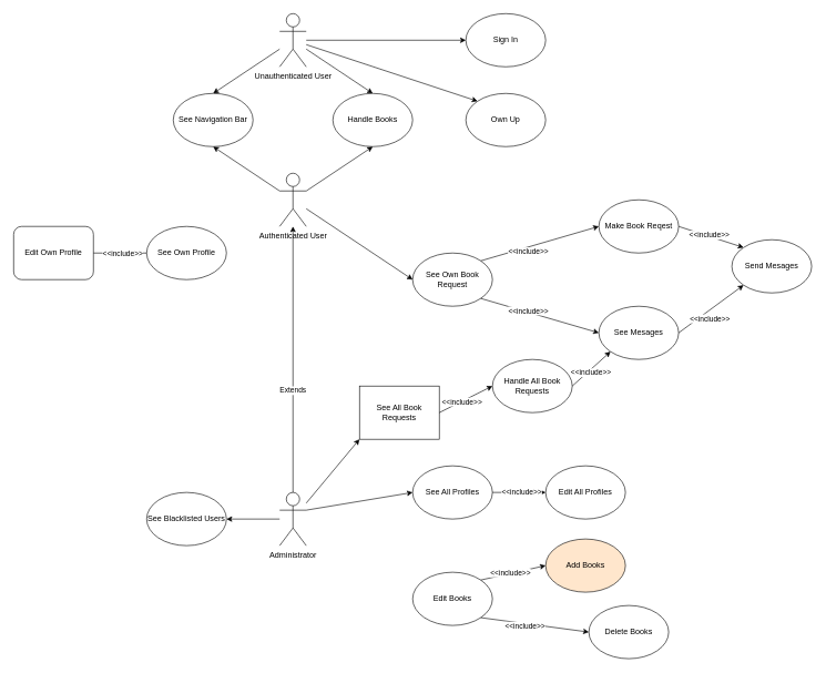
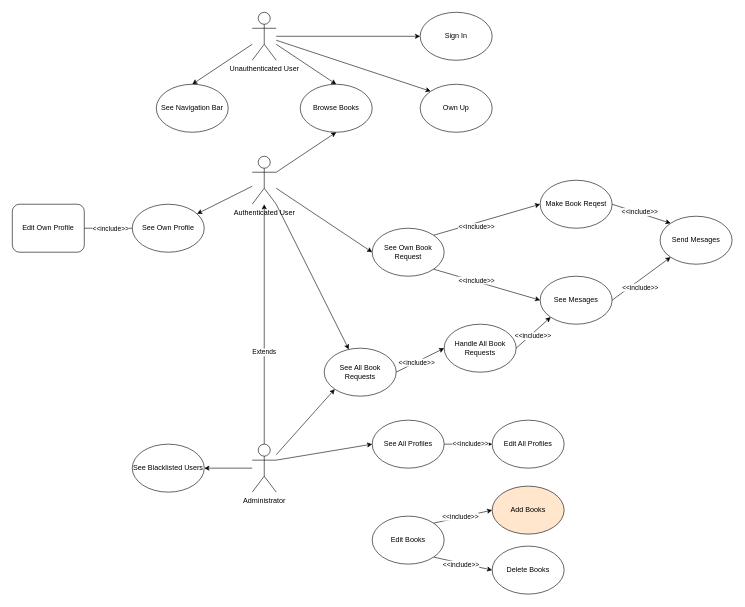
  <mxCell id="0" />
  <mxCell id="1" parent="0" />
  <mxCell id="2" value="" style="rounded=0;orthogonalLoop=1;jettySize=auto;html=1;" parent="1" source="5" target="6" edge="1"><mxGeometry relative="1" as="geometry" /></mxCell>
  <mxCell id="3" style="rounded=0;orthogonalLoop=1;jettySize=auto;html=1;entryX=0.5;entryY=0;entryDx=0;entryDy=0;" parent="1" source="5" target="9" edge="1"><mxGeometry relative="1" as="geometry" /></mxCell>
  <mxCell id="4" style="edgeStyle=none;rounded=0;orthogonalLoop=1;jettySize=auto;html=1;entryX=0.5;entryY=0;entryDx=0;entryDy=0;" parent="1" source="5" target="28" edge="1"><mxGeometry relative="1" as="geometry" /></mxCell>
  <mxCell id="5" value="Unauthenticated User" style="shape=umlActor;verticalLabelPosition=bottom;verticalAlign=top;html=1;outlineConnect=0;" parent="1" vertex="1"><mxGeometry x="420" y="20" width="40" height="80" as="geometry" /></mxCell>
  <mxCell id="6" value="Sign In" style="ellipse;whiteSpace=wrap;html=1;verticalAlign=middle;" parent="1" vertex="1"><mxGeometry x="700" y="20" width="120" height="80" as="geometry" /></mxCell>
  <mxCell id="7" value="Authenticated User" style="shape=umlActor;verticalLabelPosition=bottom;verticalAlign=top;html=1;outlineConnect=0;" parent="1" vertex="1"><mxGeometry x="420" y="260" width="40" height="80" as="geometry" /></mxCell>
  <mxCell id="8" value="Make Book Reqest" style="ellipse;whiteSpace=wrap;html=1;verticalAlign=middle;" parent="1" vertex="1"><mxGeometry x="900" y="300" width="120" height="80" as="geometry" /></mxCell>
- <mxCell id="9" value="Handle Books" style="ellipse;whiteSpace=wrap;html=1;verticalAlign=middle;" parent="1" vertex="1"><mxGeometry x="500" y="140" width="120" height="80" as="geometry" /></mxCell>
+ <mxCell id="9" value="Browse Books" style="ellipse;whiteSpace=wrap;html=1;verticalAlign=middle;" parent="1" vertex="1"><mxGeometry x="500" y="140" width="120" height="80" as="geometry" /></mxCell>
  <mxCell id="10" value="" style="endArrow=classic;html=1;entryX=0.5;entryY=1;entryDx=0;entryDy=0;" parent="1" source="7" target="9" edge="1"><mxGeometry width="50" height="50" relative="1" as="geometry"><mxPoint x="470" y="326.006" as="sourcePoint" /><mxPoint x="607.574" y="401.716" as="targetPoint" /></mxGeometry></mxCell>
  <mxCell id="11" style="edgeStyle=orthogonalEdgeStyle;rounded=0;orthogonalLoop=1;jettySize=auto;html=1;" parent="1" source="14" target="7" edge="1"><mxGeometry relative="1" as="geometry" /></mxCell>
  <mxCell id="12" value="Extends" style="edgeLabel;html=1;align=center;verticalAlign=middle;resizable=0;points=[];" parent="11" vertex="1" connectable="0"><mxGeometry x="-0.229" y="1" relative="1" as="geometry"><mxPoint as="offset" /></mxGeometry></mxCell>
  <mxCell id="13" style="edgeStyle=none;rounded=0;orthogonalLoop=1;jettySize=auto;html=1;exitX=1;exitY=0.333;exitDx=0;exitDy=0;exitPerimeter=0;entryX=0;entryY=0.5;entryDx=0;entryDy=0;" parent="1" source="14" target="37" edge="1"><mxGeometry relative="1" as="geometry" /></mxCell>
  <mxCell id="14" value="&lt;div&gt;Administrator&lt;/div&gt;&lt;div&gt;&lt;br&gt;&lt;/div&gt;" style="shape=umlActor;verticalLabelPosition=bottom;verticalAlign=top;html=1;outlineConnect=0;" parent="1" vertex="1"><mxGeometry x="420" y="740" width="40" height="80" as="geometry" /></mxCell>
  <mxCell id="15" value="Edit Books" style="ellipse;whiteSpace=wrap;html=1;verticalAlign=middle;" parent="1" vertex="1"><mxGeometry x="620" y="860" width="120" height="80" as="geometry" /></mxCell>
  <mxCell id="16" value="Add Books" style="ellipse;whiteSpace=wrap;html=1;verticalAlign=middle;fillColor=#ffe6cc;" parent="1" vertex="1"><mxGeometry x="820" y="810" width="120" height="80" as="geometry" /></mxCell>
- <mxCell id="17" value="Delete Books" style="ellipse;whiteSpace=wrap;html=1;verticalAlign=middle;" parent="1" vertex="1"><mxGeometry x="885" y="910" width="120" height="80" as="geometry" /></mxCell>
+ <mxCell id="17" value="Delete Books" style="ellipse;whiteSpace=wrap;html=1;verticalAlign=middle;" parent="1" vertex="1"><mxGeometry x="820" y="910" width="120" height="80" as="geometry" /></mxCell>
  <mxCell id="18" value="" style="endArrow=classic;html=1;exitX=1;exitY=1;exitDx=0;exitDy=0;entryX=0;entryY=0.5;entryDx=0;entryDy=0;" parent="1" source="15" target="17" edge="1"><mxGeometry width="50" height="50" relative="1" as="geometry"><mxPoint x="552.57" y="521.382" as="sourcePoint" /><mxPoint x="880.57" y="936.51" as="targetPoint" /></mxGeometry></mxCell>
  <mxCell id="19" value="&amp;lt;&amp;lt;include&amp;gt;&amp;gt;" style="edgeLabel;html=1;align=center;verticalAlign=middle;resizable=0;points=[];" parent="18" vertex="1" connectable="0"><mxGeometry x="-0.359" y="-1" relative="1" as="geometry"><mxPoint x="13.56" y="3.79" as="offset" /></mxGeometry></mxCell>
  <mxCell id="20" value="" style="endArrow=classic;html=1;entryX=0;entryY=0.5;entryDx=0;entryDy=0;exitX=1;exitY=0;exitDx=0;exitDy=0;" parent="1" source="15" target="16" edge="1"><mxGeometry width="50" height="50" relative="1" as="geometry"><mxPoint x="774.996" y="882.794" as="sourcePoint" /><mxPoint x="862.57" y="844.51" as="targetPoint" /></mxGeometry></mxCell>
  <mxCell id="21" value="&amp;lt;&amp;lt;include&amp;gt;&amp;gt;" style="edgeLabel;html=1;align=center;verticalAlign=middle;resizable=0;points=[];" parent="20" vertex="1" connectable="0"><mxGeometry x="-0.359" y="-1" relative="1" as="geometry"><mxPoint x="13.12" y="-5.74" as="offset" /></mxGeometry></mxCell>
  <mxCell id="22" value="See Own Profile" style="ellipse;whiteSpace=wrap;html=1;verticalAlign=middle;" parent="1" vertex="1"><mxGeometry x="220" y="340" width="120" height="80" as="geometry" /></mxCell>
+ <mxCell id="23" value="" style="endArrow=classic;html=1;" parent="1" source="7" target="22" edge="1"><mxGeometry width="50" height="50" relative="1" as="geometry"><mxPoint x="460" y="320" as="sourcePoint" /><mxPoint x="607.574" y="401.716" as="targetPoint" /></mxGeometry></mxCell>
  <mxCell id="24" value="Own Up" style="ellipse;whiteSpace=wrap;html=1;verticalAlign=middle;" parent="1" vertex="1"><mxGeometry x="700" y="140" width="120" height="80" as="geometry" /></mxCell>
  <mxCell id="25" value="" style="endArrow=classic;html=1;entryX=0;entryY=0;entryDx=0;entryDy=0;" parent="1" source="5" target="24" edge="1"><mxGeometry width="50" height="50" relative="1" as="geometry"><mxPoint x="670" y="490" as="sourcePoint" /><mxPoint x="807.574" y="561.716" as="targetPoint" /></mxGeometry></mxCell>
- <mxCell id="26" value="See All Book Requests" style="whiteSpace=wrap;html=1;verticalAlign=middle;rounded=0;" parent="1" vertex="1"><mxGeometry x="540" y="580" width="120" height="80" as="geometry" /></mxCell>
+ <mxCell id="26" value="See All Book Requests" style="ellipse;whiteSpace=wrap;html=1;verticalAlign=middle;" parent="1" vertex="1"><mxGeometry x="540" y="580" width="120" height="80" as="geometry" /></mxCell>
  <mxCell id="27" value="" style="endArrow=classic;html=1;entryX=0;entryY=1;entryDx=0;entryDy=0;" parent="1" source="14" target="26" edge="1"><mxGeometry width="50" height="50" relative="1" as="geometry"><mxPoint x="470.57" y="814.51" as="sourcePoint" /><mxPoint x="547.578" y="667.003" as="targetPoint" /></mxGeometry></mxCell>
  <mxCell id="28" value="See Navigation Bar" style="ellipse;whiteSpace=wrap;html=1;verticalAlign=middle;" parent="1" vertex="1"><mxGeometry x="260" y="140" width="120" height="80" as="geometry" /></mxCell>
- <mxCell id="29" value="" style="endArrow=classic;html=1;entryX=0.5;entryY=1;entryDx=0;entryDy=0;" parent="1" source="7" target="28" edge="1"><mxGeometry width="50" height="50" relative="1" as="geometry"><mxPoint x="470" y="330" as="sourcePoint" /><mxPoint x="730" y="370" as="targetPoint" /></mxGeometry></mxCell>
+ <mxCell id="29" value="" style="endArrow=classic;html=1;" parent="1" source="7" target="26" edge="1"><mxGeometry width="50" height="50" relative="1" as="geometry"><mxPoint x="470" y="330" as="sourcePoint" /><mxPoint x="730" y="370" as="targetPoint" /></mxGeometry></mxCell>
  <mxCell id="30" value="See Own Book Request" style="ellipse;whiteSpace=wrap;html=1;verticalAlign=middle;" parent="1" vertex="1"><mxGeometry x="620" y="380" width="120" height="80" as="geometry" /></mxCell>
  <mxCell id="31" value="" style="endArrow=classic;html=1;entryX=0;entryY=0.5;entryDx=0;entryDy=0;" parent="1" source="7" target="30" edge="1"><mxGeometry width="50" height="50" relative="1" as="geometry"><mxPoint x="470" y="337.936" as="sourcePoint" /><mxPoint x="601.574" y="521.716" as="targetPoint" /></mxGeometry></mxCell>
  <mxCell id="32" value="See Blacklisted Users" style="ellipse;whiteSpace=wrap;html=1;verticalAlign=middle;" parent="1" vertex="1"><mxGeometry x="220" y="740" width="120" height="80" as="geometry" /></mxCell>
  <mxCell id="33" value="" style="endArrow=classic;html=1;entryX=1;entryY=0.5;entryDx=0;entryDy=0;" parent="1" source="14" target="32" edge="1"><mxGeometry width="50" height="50" relative="1" as="geometry"><mxPoint x="470.57" y="814.51" as="sourcePoint" /><mxPoint x="324.996" y="856.226" as="targetPoint" /></mxGeometry></mxCell>
  <mxCell id="34" value="Edit Own Profile" style="whiteSpace=wrap;html=1;verticalAlign=middle;rounded=1;" parent="1" vertex="1"><mxGeometry x="20" y="340" width="120" height="80" as="geometry" /></mxCell>
  <mxCell id="35" value="" style="endArrow=none;html=1;exitX=0;exitY=0.5;exitDx=0;exitDy=0;entryX=1;entryY=0.5;entryDx=0;entryDy=0;" parent="1" source="22" target="34" edge="1"><mxGeometry width="50" height="50" relative="1" as="geometry"><mxPoint x="49.996" y="430.004" as="sourcePoint" /><mxPoint x="165.144" y="493.436" as="targetPoint" /></mxGeometry></mxCell>
  <mxCell id="36" value="&amp;lt;&amp;lt;include&amp;gt;&amp;gt;" style="edgeLabel;html=1;align=center;verticalAlign=middle;resizable=0;points=[];" parent="35" vertex="1" connectable="0"><mxGeometry x="-0.359" y="-1" relative="1" as="geometry"><mxPoint x="-11" y="1" as="offset" /></mxGeometry></mxCell>
  <mxCell id="37" value="See All Profiles" style="ellipse;whiteSpace=wrap;html=1;verticalAlign=middle;" parent="1" vertex="1"><mxGeometry x="620" y="700" width="120" height="80" as="geometry" /></mxCell>
  <mxCell id="38" value="Edit All Profiles" style="ellipse;whiteSpace=wrap;html=1;verticalAlign=middle;" parent="1" vertex="1"><mxGeometry x="820" y="700" width="120" height="80" as="geometry" /></mxCell>
  <mxCell id="39" value="" style="endArrow=classic;html=1;exitX=1;exitY=0.5;exitDx=0;exitDy=0;entryX=0;entryY=0.5;entryDx=0;entryDy=0;" parent="1" source="37" target="38" edge="1"><mxGeometry width="50" height="50" relative="1" as="geometry"><mxPoint x="132.566" y="614.514" as="sourcePoint" /><mxPoint x="247.714" y="677.946" as="targetPoint" /></mxGeometry></mxCell>
  <mxCell id="40" value="&amp;lt;&amp;lt;include&amp;gt;&amp;gt;" style="edgeLabel;html=1;align=center;verticalAlign=middle;resizable=0;points=[];" parent="39" vertex="1" connectable="0"><mxGeometry x="-0.359" y="-1" relative="1" as="geometry"><mxPoint x="17.74" y="-2.97" as="offset" /></mxGeometry></mxCell>
  <mxCell id="41" value="See Mesages" style="ellipse;whiteSpace=wrap;html=1;verticalAlign=middle;" parent="1" vertex="1"><mxGeometry x="900" y="460" width="120" height="80" as="geometry" /></mxCell>
  <mxCell id="42" value="Send Mesages" style="ellipse;whiteSpace=wrap;html=1;verticalAlign=middle;" parent="1" vertex="1"><mxGeometry x="1100" y="360" width="120" height="80" as="geometry" /></mxCell>
  <mxCell id="43" value="Handle All Book Requests" style="ellipse;whiteSpace=wrap;html=1;verticalAlign=middle;" parent="1" vertex="1"><mxGeometry x="740" y="540" width="120" height="80" as="geometry" /></mxCell>
  <mxCell id="44" value="" style="endArrow=classic;html=1;exitX=1;exitY=0;exitDx=0;exitDy=0;entryX=0;entryY=0.5;entryDx=0;entryDy=0;" parent="1" source="30" target="8" edge="1"><mxGeometry width="50" height="50" relative="1" as="geometry"><mxPoint x="49.996" y="430.004" as="sourcePoint" /><mxPoint x="165.144" y="493.436" as="targetPoint" /></mxGeometry></mxCell>
  <mxCell id="45" value="&amp;lt;&amp;lt;include&amp;gt;&amp;gt;" style="edgeLabel;html=1;align=center;verticalAlign=middle;resizable=0;points=[];" parent="44" vertex="1" connectable="0"><mxGeometry x="-0.359" y="-1" relative="1" as="geometry"><mxPoint x="14.53" y="1" as="offset" /></mxGeometry></mxCell>
  <mxCell id="46" value="" style="endArrow=classic;html=1;exitX=1;exitY=0.5;exitDx=0;exitDy=0;entryX=0;entryY=0.5;entryDx=0;entryDy=0;" parent="1" source="26" target="43" edge="1"><mxGeometry width="50" height="50" relative="1" as="geometry"><mxPoint x="622.57" y="614.51" as="sourcePoint" /><mxPoint x="710" y="560" as="targetPoint" /></mxGeometry></mxCell>
  <mxCell id="47" value="&amp;lt;&amp;lt;include&amp;gt;&amp;gt;" style="edgeLabel;html=1;align=center;verticalAlign=middle;resizable=0;points=[];" parent="46" vertex="1" connectable="0"><mxGeometry x="-0.359" y="-1" relative="1" as="geometry"><mxPoint x="7.61" y="-4.64" as="offset" /></mxGeometry></mxCell>
  <mxCell id="48" value="" style="endArrow=classic;html=1;exitX=1;exitY=1;exitDx=0;exitDy=0;entryX=0;entryY=0.5;entryDx=0;entryDy=0;" parent="1" source="30" target="41" edge="1"><mxGeometry width="50" height="50" relative="1" as="geometry"><mxPoint x="49.996" y="430.004" as="sourcePoint" /><mxPoint x="165.144" y="493.436" as="targetPoint" /></mxGeometry></mxCell>
  <mxCell id="49" value="&amp;lt;&amp;lt;include&amp;gt;&amp;gt;" style="edgeLabel;html=1;align=center;verticalAlign=middle;resizable=0;points=[];" parent="48" vertex="1" connectable="0"><mxGeometry x="-0.359" y="-1" relative="1" as="geometry"><mxPoint x="14.53" y="1" as="offset" /></mxGeometry></mxCell>
  <mxCell id="50" value="" style="endArrow=classic;html=1;exitX=1;exitY=0.5;exitDx=0;exitDy=0;entryX=0;entryY=1;entryDx=0;entryDy=0;" parent="1" source="43" target="41" edge="1"><mxGeometry width="50" height="50" relative="1" as="geometry"><mxPoint x="49.996" y="430.004" as="sourcePoint" /><mxPoint x="165.144" y="493.436" as="targetPoint" /></mxGeometry></mxCell>
  <mxCell id="51" value="&amp;lt;&amp;lt;include&amp;gt;&amp;gt;" style="edgeLabel;html=1;align=center;verticalAlign=middle;resizable=0;points=[];" parent="50" vertex="1" connectable="0"><mxGeometry x="-0.359" y="-1" relative="1" as="geometry"><mxPoint x="8.61" y="-4.49" as="offset" /></mxGeometry></mxCell>
  <mxCell id="52" value="" style="endArrow=classic;html=1;exitX=1;exitY=0.5;exitDx=0;exitDy=0;entryX=0;entryY=0;entryDx=0;entryDy=0;" parent="1" source="8" target="42" edge="1"><mxGeometry width="50" height="50" relative="1" as="geometry"><mxPoint x="49.996" y="430.004" as="sourcePoint" /><mxPoint x="165.144" y="493.436" as="targetPoint" /></mxGeometry></mxCell>
  <mxCell id="53" value="&amp;lt;&amp;lt;include&amp;gt;&amp;gt;" style="edgeLabel;html=1;align=center;verticalAlign=middle;resizable=0;points=[];" parent="52" vertex="1" connectable="0"><mxGeometry x="-0.359" y="-1" relative="1" as="geometry"><mxPoint x="14.53" y="1" as="offset" /></mxGeometry></mxCell>
  <mxCell id="54" value="" style="endArrow=classic;html=1;exitX=1;exitY=0.5;exitDx=0;exitDy=0;entryX=0;entryY=1;entryDx=0;entryDy=0;" parent="1" source="41" target="42" edge="1"><mxGeometry width="50" height="50" relative="1" as="geometry"><mxPoint x="49.996" y="430.004" as="sourcePoint" /><mxPoint x="165.144" y="493.436" as="targetPoint" /></mxGeometry></mxCell>
  <mxCell id="55" value="&amp;lt;&amp;lt;include&amp;gt;&amp;gt;" style="edgeLabel;html=1;align=center;verticalAlign=middle;resizable=0;points=[];" parent="54" vertex="1" connectable="0"><mxGeometry x="-0.359" y="-1" relative="1" as="geometry"><mxPoint x="14.53" y="1" as="offset" /></mxGeometry></mxCell>
